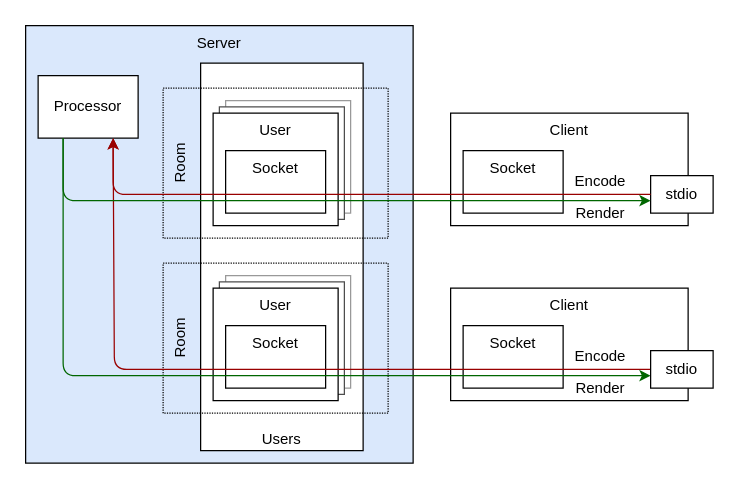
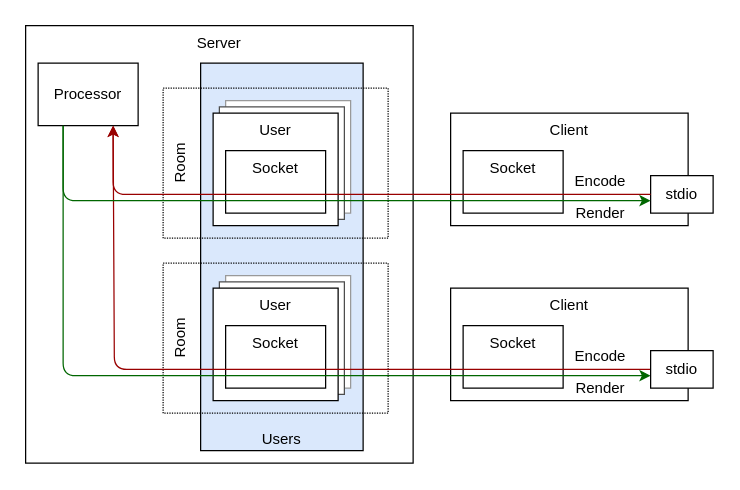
  <mxCell id="0" />
  <mxCell id="1" parent="0" />
- <mxCell id="2" value="Server" style="rounded=0;whiteSpace=wrap;html=1;verticalAlign=top;fillColor=#dae8fc;" parent="1" vertex="1"><mxGeometry x="20" y="20" width="310" height="350" as="geometry" /></mxCell>
- <mxCell id="3" value="Users" style="rounded=0;whiteSpace=wrap;html=1;verticalAlign=bottom;horizontal=1;" parent="1" vertex="1"><mxGeometry x="160" y="50" width="130" height="310" as="geometry" /></mxCell>
+ <mxCell id="2" value="Server" style="rounded=0;whiteSpace=wrap;html=1;verticalAlign=top;" parent="1" vertex="1"><mxGeometry x="20" y="20" width="310" height="350" as="geometry" /></mxCell>
+ <mxCell id="3" value="Users" style="rounded=0;whiteSpace=wrap;html=1;verticalAlign=bottom;horizontal=1;fillColor=#dae8fc;" parent="1" vertex="1"><mxGeometry x="160" y="50" width="130" height="310" as="geometry" /></mxCell>
  <mxCell id="4" value="Room" style="rounded=0;whiteSpace=wrap;html=1;verticalAlign=top;horizontal=0;align=center;strokeColor=default;fillColor=none;dashed=1;dashPattern=1 1;" parent="1" vertex="1"><mxGeometry x="130" y="210" width="180" height="120" as="geometry" /></mxCell>
  <mxCell id="5" value="" style="rounded=0;whiteSpace=wrap;html=1;verticalAlign=top;strokeColor=#999999;" parent="1" vertex="1"><mxGeometry x="180" y="220" width="100" height="90" as="geometry" /></mxCell>
  <mxCell id="6" value="" style="rounded=0;whiteSpace=wrap;html=1;verticalAlign=top;strokeColor=#4D4D4D;" parent="1" vertex="1"><mxGeometry x="175" y="225" width="100" height="90" as="geometry" /></mxCell>
  <mxCell id="7" value="User" style="rounded=0;whiteSpace=wrap;html=1;verticalAlign=top;" parent="1" vertex="1"><mxGeometry x="170" y="230" width="100" height="90" as="geometry" /></mxCell>
  <mxCell id="8" value="Socket" style="rounded=0;whiteSpace=wrap;html=1;verticalAlign=top;" parent="1" vertex="1"><mxGeometry x="180" y="260" width="80" height="50" as="geometry" /></mxCell>
- <mxCell id="9" value="Processor" style="rounded=0;whiteSpace=wrap;html=1;verticalAlign=middle;" parent="1" vertex="1"><mxGeometry x="30" y="60" width="80" height="50" as="geometry" /></mxCell>
+ <mxCell id="9" value="Processor" style="rounded=0;whiteSpace=wrap;html=1;verticalAlign=middle;" parent="1" vertex="1"><mxGeometry x="30" y="50" width="80" height="50" as="geometry" /></mxCell>
  <mxCell id="10" value="Client" style="rounded=0;whiteSpace=wrap;html=1;verticalAlign=top;" parent="1" vertex="1"><mxGeometry x="360" y="90" width="190" height="90" as="geometry" /></mxCell>
  <mxCell id="11" value="Socket" style="rounded=0;whiteSpace=wrap;html=1;verticalAlign=top;" parent="1" vertex="1"><mxGeometry x="370" y="120" width="80" height="50" as="geometry" /></mxCell>
  <mxCell id="12" value="Client" style="rounded=0;whiteSpace=wrap;html=1;verticalAlign=top;" parent="1" vertex="1"><mxGeometry x="360" y="230" width="190" height="90" as="geometry" /></mxCell>
  <mxCell id="13" value="Socket" style="rounded=0;whiteSpace=wrap;html=1;verticalAlign=top;" parent="1" vertex="1"><mxGeometry x="370" y="260" width="80" height="50" as="geometry" /></mxCell>
  <mxCell id="14" value="Room" style="rounded=0;whiteSpace=wrap;html=1;verticalAlign=top;horizontal=0;align=center;fillColor=none;dashed=1;dashPattern=1 1;" parent="1" vertex="1"><mxGeometry x="130" y="70" width="180" height="120" as="geometry" /></mxCell>
  <mxCell id="15" value="" style="rounded=0;whiteSpace=wrap;html=1;verticalAlign=top;strokeColor=#999999;" parent="1" vertex="1"><mxGeometry x="180" y="80" width="100" height="90" as="geometry" /></mxCell>
  <mxCell id="16" value="" style="rounded=0;whiteSpace=wrap;html=1;verticalAlign=top;strokeColor=#4D4D4D;" parent="1" vertex="1"><mxGeometry x="175" y="85" width="100" height="90" as="geometry" /></mxCell>
  <mxCell id="17" value="User" style="rounded=0;whiteSpace=wrap;html=1;verticalAlign=top;" parent="1" vertex="1"><mxGeometry x="170" y="90" width="100" height="90" as="geometry" /></mxCell>
  <mxCell id="18" value="Socket" style="rounded=0;whiteSpace=wrap;html=1;verticalAlign=top;" parent="1" vertex="1"><mxGeometry x="180" y="120" width="80" height="50" as="geometry" /></mxCell>
  <mxCell id="19" value="" style="endArrow=classic;html=1;rounded=1;shadow=0;entryX=0.75;entryY=1;entryDx=0;entryDy=0;exitX=0;exitY=0.5;exitDx=0;exitDy=0;strokeColor=#990000;" parent="1" source="21" target="9" edge="1"><mxGeometry width="50" height="50" relative="1" as="geometry"><mxPoint x="620" y="295" as="sourcePoint" /><mxPoint x="80" y="295" as="targetPoint" /><Array as="points"><mxPoint x="91" y="295" /></Array></mxGeometry></mxCell>
  <mxCell id="20" value="" style="endArrow=classic;html=1;rounded=1;exitX=0.25;exitY=1;exitDx=0;exitDy=0;entryX=0;entryY=0.5;entryDx=0;entryDy=0;strokeColor=#006600;" parent="1" source="9" target="22" edge="1"><mxGeometry width="50" height="50" relative="1" as="geometry"><mxPoint x="100" y="300" as="sourcePoint" /><mxPoint x="520" y="300" as="targetPoint" /><Array as="points"><mxPoint x="50" y="300" /></Array></mxGeometry></mxCell>
  <mxCell id="21" value="" style="rounded=0;whiteSpace=wrap;html=1;verticalAlign=middle;" parent="1" vertex="1"><mxGeometry x="520" y="290" width="10" height="10" as="geometry" /></mxCell>
  <mxCell id="22" value="" style="rounded=0;whiteSpace=wrap;html=1;verticalAlign=middle;" parent="1" vertex="1"><mxGeometry x="520" y="295" width="10" height="10" as="geometry" /></mxCell>
  <mxCell id="23" value="stdio" style="rounded=0;whiteSpace=wrap;html=1;verticalAlign=middle;" parent="1" vertex="1"><mxGeometry x="520" y="280" width="50" height="30" as="geometry" /></mxCell>
  <mxCell id="24" value="" style="rounded=0;whiteSpace=wrap;html=1;verticalAlign=middle;" parent="1" vertex="1"><mxGeometry x="520" y="150" width="10" height="10" as="geometry" /></mxCell>
  <mxCell id="25" value="" style="rounded=0;whiteSpace=wrap;html=1;verticalAlign=middle;" parent="1" vertex="1"><mxGeometry x="520" y="155" width="10" height="10" as="geometry" /></mxCell>
  <mxCell id="26" value="stdio" style="rounded=0;whiteSpace=wrap;html=1;verticalAlign=middle;" parent="1" vertex="1"><mxGeometry x="520" y="140" width="50" height="30" as="geometry" /></mxCell>
  <mxCell id="27" value="" style="endArrow=classic;html=1;rounded=1;shadow=0;entryX=0.75;entryY=1;entryDx=0;entryDy=0;exitX=0;exitY=0.5;exitDx=0;exitDy=0;strokeColor=#990000;" parent="1" source="24" target="9" edge="1"><mxGeometry width="50" height="50" relative="1" as="geometry"><mxPoint x="610" y="210" as="sourcePoint" /><mxPoint x="100" y="120" as="targetPoint" /><Array as="points"><mxPoint x="90" y="155" /></Array></mxGeometry></mxCell>
  <mxCell id="28" value="" style="endArrow=classic;html=1;rounded=1;exitX=0.25;exitY=1;exitDx=0;exitDy=0;entryX=0;entryY=0.5;entryDx=0;entryDy=0;strokeColor=#006600;" parent="1" source="9" target="25" edge="1"><mxGeometry width="50" height="50" relative="1" as="geometry"><mxPoint x="60" y="120" as="sourcePoint" /><mxPoint x="570" y="310" as="targetPoint" /><Array as="points"><mxPoint x="50" y="160" /></Array></mxGeometry></mxCell>
  <mxCell id="29" value="Encode" style="text;html=1;strokeColor=none;fillColor=none;align=center;verticalAlign=middle;whiteSpace=wrap;rounded=0;" vertex="1" parent="1"><mxGeometry x="450" y="130" width="60" height="30" as="geometry" /></mxCell>
  <mxCell id="30" value="Render" style="text;html=1;strokeColor=none;fillColor=none;align=center;verticalAlign=middle;whiteSpace=wrap;rounded=0;" vertex="1" parent="1"><mxGeometry x="450" y="155" width="60" height="30" as="geometry" /></mxCell>
  <mxCell id="31" value="Encode" style="text;html=1;strokeColor=none;fillColor=none;align=center;verticalAlign=middle;whiteSpace=wrap;rounded=0;" vertex="1" parent="1"><mxGeometry x="450" y="270" width="60" height="30" as="geometry" /></mxCell>
  <mxCell id="32" value="Render" style="text;html=1;strokeColor=none;fillColor=none;align=center;verticalAlign=middle;whiteSpace=wrap;rounded=0;" vertex="1" parent="1"><mxGeometry x="450" y="295" width="60" height="30" as="geometry" /></mxCell>
